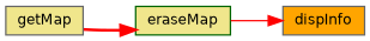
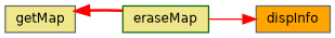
  digraph {
    rankdir=LR
    node [color=gray40 fillcolor=khaki fontname=Helvetica fontsize=10 shape=record style=filled]
    edge [color=red fontname=Helvetica fontsize=10 labelfontname=Helvetica labelfontsize=10]
    n1 [fontcolor=black height=0.2 label=getMap width=0.4]
    n2 [color=darkgreen height=0.2 label=eraseMap width=0.4]
    n3 [fillcolor=orange height=0.2 label=dispInfo width=0.4]
-   n1 -> n2 [style=bold]
+   n2 -> n1 [style=bold]
    n2 -> n3 [style=solid]
  }
